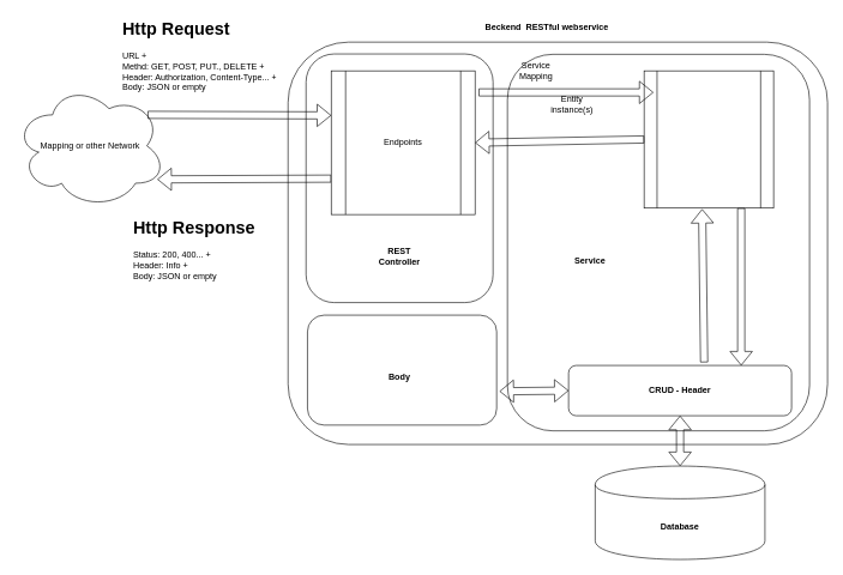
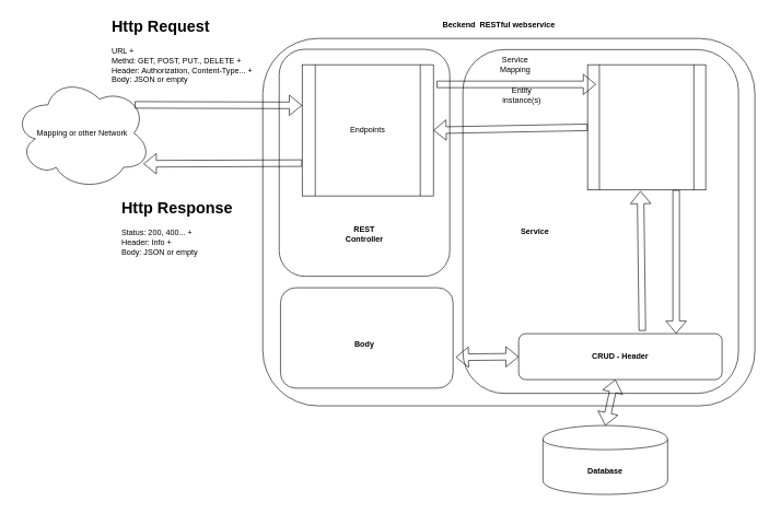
  <mxCell id="0" />
  <mxCell id="1" parent="0" />
  <mxCell id="2" value="" style="rounded=1;whiteSpace=wrap;html=1;" vertex="1" parent="1"><mxGeometry x="400" y="58" width="750" height="560" as="geometry" /></mxCell>
  <mxCell id="3" value="&lt;b&gt;Beckend&amp;nbsp; RESTful webservice&lt;/b&gt;" style="text;html=1;strokeColor=none;fillColor=none;align=center;verticalAlign=middle;whiteSpace=wrap;rounded=0;" vertex="1" parent="1"><mxGeometry x="635" y="28" width="250" height="20" as="geometry" /></mxCell>
  <mxCell id="4" value="Mapping or other Network" style="ellipse;shape=cloud;whiteSpace=wrap;html=1;" vertex="1" parent="1"><mxGeometry x="20" y="116" width="210" height="173" as="geometry" /></mxCell>
  <mxCell id="5" value="" style="rounded=1;whiteSpace=wrap;html=1;" vertex="1" parent="1"><mxGeometry x="425" y="74.5" width="260" height="346" as="geometry" /></mxCell>
- <mxCell id="6" value="&lt;b&gt;Database&lt;/b&gt;" style="shape=cylinder;whiteSpace=wrap;html=1;boundedLbl=1;backgroundOutline=1;" vertex="1" parent="1"><mxGeometry x="827" y="648" width="236" height="130" as="geometry" /></mxCell>
+ <mxCell id="6" value="&lt;b&gt;Database&lt;/b&gt;" style="shape=cylinder;whiteSpace=wrap;html=1;boundedLbl=1;backgroundOutline=1;" vertex="1" parent="1"><mxGeometry x="827" y="648" width="190" height="105" as="geometry" /></mxCell>
  <mxCell id="7" value="" style="rounded=1;whiteSpace=wrap;html=1;" vertex="1" parent="1"><mxGeometry x="705" y="75" width="420" height="524" as="geometry" /></mxCell>
  <mxCell id="8" value="&lt;b&gt;REST Controller&lt;/b&gt;" style="text;html=1;strokeColor=none;fillColor=none;align=center;verticalAlign=middle;whiteSpace=wrap;rounded=0;" vertex="1" parent="1"><mxGeometry x="535" y="347" width="40" height="20" as="geometry" /></mxCell>
- <mxCell id="9" value="&lt;b&gt;Service&lt;/b&gt;" style="text;html=1;strokeColor=none;fillColor=none;align=center;verticalAlign=middle;whiteSpace=wrap;rounded=0;" vertex="1" parent="1"><mxGeometry x="800" y="347" width="40" height="30" as="geometry" /></mxCell>
+ <mxCell id="9" value="&lt;b&gt;Service&lt;/b&gt;" style="text;html=1;strokeColor=none;fillColor=none;align=center;verticalAlign=middle;whiteSpace=wrap;rounded=0;" vertex="1" parent="1"><mxGeometry x="795" y="337" width="40" height="30" as="geometry" /></mxCell>
  <mxCell id="10" value="" style="rounded=1;whiteSpace=wrap;html=1;" vertex="1" parent="1"><mxGeometry x="427" y="438" width="263" height="153" as="geometry" /></mxCell>
  <mxCell id="11" value="&lt;b&gt;Body&lt;/b&gt;" style="text;html=1;strokeColor=none;fillColor=none;align=center;verticalAlign=middle;whiteSpace=wrap;rounded=0;" vertex="1" parent="1"><mxGeometry x="535" y="514.5" width="40" height="20" as="geometry" /></mxCell>
  <mxCell id="12" value="" style="shape=flexArrow;endArrow=classic;html=1;exitX=0.88;exitY=0.25;exitDx=0;exitDy=0;exitPerimeter=0;" edge="1" parent="1" source="4"><mxGeometry width="50" height="50" relative="1" as="geometry"><mxPoint x="220" y="148" as="sourcePoint" /><mxPoint x="460" y="160" as="targetPoint" /></mxGeometry></mxCell>
  <mxCell id="13" value="" style="shape=flexArrow;endArrow=classic;html=1;exitX=0;exitY=0.75;exitDx=0;exitDy=0;entryX=0.944;entryY=0.769;entryDx=0;entryDy=0;entryPerimeter=0;" edge="1" parent="1" source="18" target="4"><mxGeometry width="50" height="50" relative="1" as="geometry"><mxPoint x="380" y="430.5" as="sourcePoint" /><mxPoint x="220" y="201" as="targetPoint" /></mxGeometry></mxCell>
  <mxCell id="14" value="&lt;h1&gt;Http Request&lt;/h1&gt;&lt;div&gt;URL +&amp;nbsp;&lt;br&gt;Methd: GET, POST, PUT., DELETE +&lt;/div&gt;&lt;div&gt;Header: Authorization, Content-Type... +&lt;br&gt;Body: JSON or empty&lt;br&gt;&lt;br&gt;&lt;/div&gt;" style="text;html=1;strokeColor=none;fillColor=none;spacing=5;spacingTop=-20;whiteSpace=wrap;overflow=hidden;rounded=0;" vertex="1" parent="1"><mxGeometry x="165" y="20" width="240" height="110" as="geometry" /></mxCell>
  <mxCell id="15" value="&lt;h1&gt;Http Response&lt;/h1&gt;&lt;p&gt;Status: 200, 400... +&amp;nbsp;&lt;br&gt;Header: Info +&amp;nbsp;&lt;br&gt;Body: JSON or empty&lt;/p&gt;" style="text;html=1;strokeColor=none;fillColor=none;spacing=5;spacingTop=-20;whiteSpace=wrap;overflow=hidden;rounded=0;" vertex="1" parent="1"><mxGeometry x="180" y="297" width="190" height="120" as="geometry" /></mxCell>
  <mxCell id="16" value="&lt;b&gt;CRUD - Header&lt;/b&gt;" style="rounded=1;whiteSpace=wrap;html=1;" vertex="1" parent="1"><mxGeometry x="790" y="508" width="310" height="70" as="geometry" /></mxCell>
  <mxCell id="17" value="" style="shape=flexArrow;endArrow=classic;startArrow=classic;html=1;exitX=0.5;exitY=0;exitDx=0;exitDy=0;" edge="1" parent="1" source="6" target="16"><mxGeometry width="50" height="50" relative="1" as="geometry"><mxPoint x="260" y="798" as="sourcePoint" /><mxPoint x="280" y="738" as="targetPoint" /></mxGeometry></mxCell>
  <mxCell id="18" value="Endpoints" style="shape=process;whiteSpace=wrap;html=1;backgroundOutline=1;" vertex="1" parent="1"><mxGeometry x="460" y="98" width="200" height="200" as="geometry" /></mxCell>
  <mxCell id="19" value="" style="shape=process;whiteSpace=wrap;html=1;backgroundOutline=1;" vertex="1" parent="1"><mxGeometry x="895" y="98" width="180" height="191" as="geometry" /></mxCell>
  <mxCell id="20" value="" style="shape=flexArrow;endArrow=classic;html=1;" edge="1" parent="1"><mxGeometry width="50" height="50" relative="1" as="geometry"><mxPoint x="665" y="128" as="sourcePoint" /><mxPoint x="908" y="128" as="targetPoint" /></mxGeometry></mxCell>
- <mxCell id="21" value="Service Mapping" style="text;html=1;strokeColor=none;fillColor=none;align=center;verticalAlign=middle;whiteSpace=wrap;rounded=0;" vertex="1" parent="1"><mxGeometry x="725" y="88" width="40" height="20" as="geometry" /></mxCell>
+ <mxCell id="21" value="Service Mapping" style="text;html=1;strokeColor=none;fillColor=none;align=center;verticalAlign=middle;whiteSpace=wrap;rounded=0;" vertex="1" parent="1"><mxGeometry x="765" y="88" width="40" height="20" as="geometry" /></mxCell>
  <mxCell id="22" value="" style="shape=flexArrow;endArrow=classic;html=1;exitX=0;exitY=0.5;exitDx=0;exitDy=0;" edge="1" parent="1" source="19"><mxGeometry width="50" height="50" relative="1" as="geometry"><mxPoint x="910" y="178" as="sourcePoint" /><mxPoint x="660" y="198" as="targetPoint" /></mxGeometry></mxCell>
  <mxCell id="23" value="Entity instance(s)" style="text;html=1;strokeColor=none;fillColor=none;align=center;verticalAlign=middle;whiteSpace=wrap;rounded=0;" vertex="1" parent="1"><mxGeometry x="775" y="134" width="40" height="20" as="geometry" /></mxCell>
  <mxCell id="24" value="" style="shape=flexArrow;endArrow=classic;startArrow=classic;html=1;entryX=0;entryY=0.5;entryDx=0;entryDy=0;" edge="1" parent="1" target="16"><mxGeometry width="50" height="50" relative="1" as="geometry"><mxPoint x="694" y="544" as="sourcePoint" /><mxPoint x="690" y="688" as="targetPoint" /></mxGeometry></mxCell>
  <mxCell id="25" value="" style="shape=flexArrow;endArrow=classic;html=1;exitX=0.75;exitY=1;exitDx=0;exitDy=0;" edge="1" parent="1" source="19"><mxGeometry width="50" height="50" relative="1" as="geometry"><mxPoint x="110" y="778" as="sourcePoint" /><mxPoint x="1030" y="508" as="targetPoint" /></mxGeometry></mxCell>
  <mxCell id="26" value="" style="shape=flexArrow;endArrow=classic;html=1;entryX=0.448;entryY=1.007;entryDx=0;entryDy=0;entryPerimeter=0;exitX=0.608;exitY=-0.062;exitDx=0;exitDy=0;exitPerimeter=0;" edge="1" parent="1" source="16" target="19"><mxGeometry width="50" height="50" relative="1" as="geometry"><mxPoint x="180" y="768" as="sourcePoint" /><mxPoint x="230" y="718" as="targetPoint" /></mxGeometry></mxCell>
